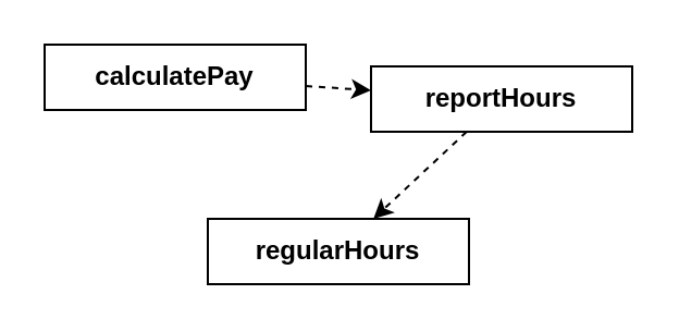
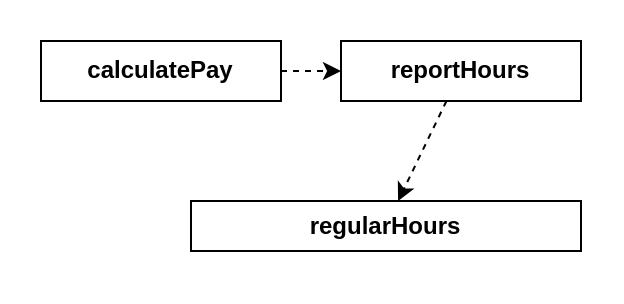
  <mxCell id="0" />
  <mxCell id="1" parent="0" />
- <mxCell id="2" value="reportHours" style="rounded=0;whiteSpace=wrap;html=1;fontStyle=1" vertex="1" parent="1"><mxGeometry x="170" y="30" width="120" height="30" as="geometry" /></mxCell>
+ <mxCell id="2" value="reportHours" style="rounded=0;whiteSpace=wrap;html=1;fontStyle=1" vertex="1" parent="1"><mxGeometry x="170" y="20" width="120" height="30" as="geometry" /></mxCell>
  <mxCell id="3" value="calculatePay" style="rounded=0;whiteSpace=wrap;html=1;fontStyle=1" vertex="1" parent="1"><mxGeometry x="20" y="20" width="120" height="30" as="geometry" /></mxCell>
- <mxCell id="4" value="regularHours" style="rounded=0;whiteSpace=wrap;html=1;fontStyle=1" vertex="1" parent="1"><mxGeometry x="95" y="100" width="120" height="30" as="geometry" /></mxCell>
+ <mxCell id="4" value="regularHours" style="rounded=0;whiteSpace=wrap;html=1;fontStyle=1" vertex="1" parent="1"><mxGeometry x="95" y="100" width="195" height="25" as="geometry" /></mxCell>
  <mxCell id="5" style="edgeStyle=none;html=1;dashed=1;" edge="1" parent="1" source="3" target="2"><mxGeometry relative="1" as="geometry"><mxPoint x="80" y="-50" as="sourcePoint" /><mxPoint x="158" y="-120" as="targetPoint" /></mxGeometry></mxCell>
  <mxCell id="6" style="edgeStyle=none;html=1;dashed=1;" edge="1" parent="1" source="2" target="4"><mxGeometry relative="1" as="geometry"><mxPoint x="104" y="60" as="sourcePoint" /><mxPoint x="151" y="110" as="targetPoint" /></mxGeometry></mxCell>
